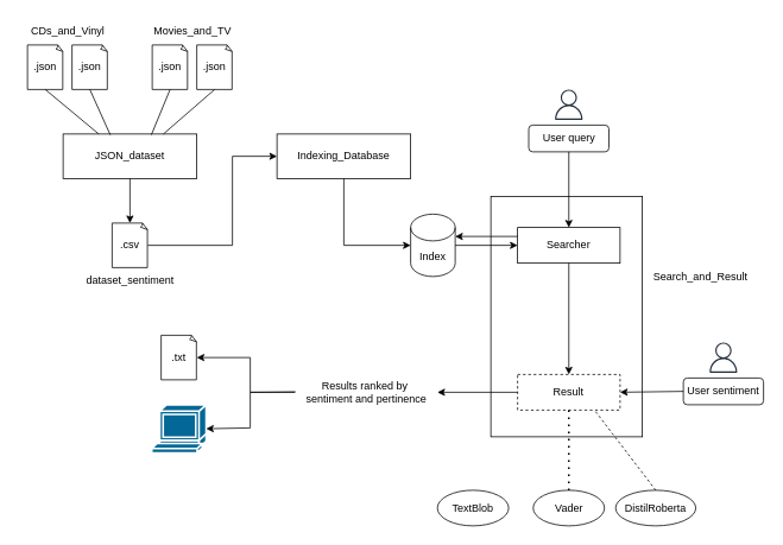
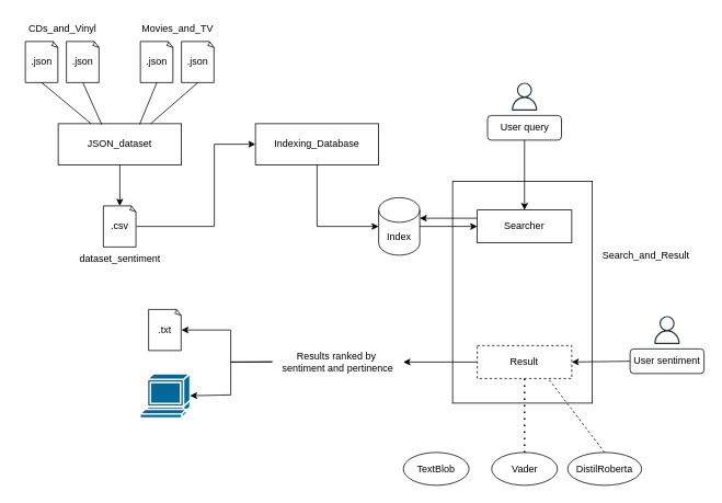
  <mxCell id="0" />
  <mxCell id="1" parent="0" />
  <mxCell id="2" value="" style="rounded=0;whiteSpace=wrap;html=1;" vertex="1" parent="1"><mxGeometry x="550" y="220" width="170" height="270" as="geometry" /></mxCell>
  <mxCell id="3" value=".json" style="whiteSpace=wrap;html=1;shape=mxgraph.basic.document" vertex="1" parent="1"><mxGeometry x="30" y="50" width="40" height="50" as="geometry" /></mxCell>
  <mxCell id="4" value=".json" style="whiteSpace=wrap;html=1;shape=mxgraph.basic.document" vertex="1" parent="1"><mxGeometry x="80" y="50" width="40" height="50" as="geometry" /></mxCell>
  <mxCell id="5" value=".json" style="whiteSpace=wrap;html=1;shape=mxgraph.basic.document" vertex="1" parent="1"><mxGeometry x="170" y="50" width="40" height="50" as="geometry" /></mxCell>
  <mxCell id="6" value=".json" style="whiteSpace=wrap;html=1;shape=mxgraph.basic.document" vertex="1" parent="1"><mxGeometry x="220" y="50" width="40" height="50" as="geometry" /></mxCell>
  <mxCell id="7" value="CDs_and_Vinyl" style="text;html=1;align=center;verticalAlign=middle;resizable=0;points=[];autosize=1;strokeColor=none;fillColor=none;" vertex="1" parent="1"><mxGeometry x="20" y="20" width="110" height="30" as="geometry" /></mxCell>
  <mxCell id="8" value="Movies_and_TV" style="text;html=1;align=center;verticalAlign=middle;resizable=0;points=[];autosize=1;strokeColor=none;fillColor=none;" vertex="1" parent="1"><mxGeometry x="160" y="20" width="110" height="30" as="geometry" /></mxCell>
  <mxCell id="9" value="JSON_dataset" style="rounded=0;whiteSpace=wrap;html=1;" vertex="1" parent="1"><mxGeometry x="70" y="150" width="150" height="50" as="geometry" /></mxCell>
  <mxCell id="10" value="" style="endArrow=none;html=1;rounded=0;entryX=0.5;entryY=1;entryDx=0;entryDy=0;entryPerimeter=0;exitX=0.353;exitY=0.02;exitDx=0;exitDy=0;exitPerimeter=0;" edge="1" parent="1" source="9" target="4"><mxGeometry width="50" height="50" relative="1" as="geometry"><mxPoint x="400" y="400" as="sourcePoint" /><mxPoint x="450" y="350" as="targetPoint" /></mxGeometry></mxCell>
  <mxCell id="11" value="" style="endArrow=none;html=1;rounded=0;entryX=0.5;entryY=1;entryDx=0;entryDy=0;entryPerimeter=0;" edge="1" parent="1" target="3"><mxGeometry width="50" height="50" relative="1" as="geometry"><mxPoint x="110" y="150" as="sourcePoint" /><mxPoint x="450" y="350" as="targetPoint" /></mxGeometry></mxCell>
  <mxCell id="12" value="" style="endArrow=none;html=1;rounded=0;entryX=0.5;entryY=1;entryDx=0;entryDy=0;entryPerimeter=0;exitX=0.66;exitY=0.02;exitDx=0;exitDy=0;exitPerimeter=0;" edge="1" parent="1" source="9" target="5"><mxGeometry width="50" height="50" relative="1" as="geometry"><mxPoint x="400" y="400" as="sourcePoint" /><mxPoint x="450" y="350" as="targetPoint" /></mxGeometry></mxCell>
  <mxCell id="13" value="" style="endArrow=none;html=1;rounded=0;entryX=0.5;entryY=1;entryDx=0;entryDy=0;entryPerimeter=0;exitX=0.75;exitY=0;exitDx=0;exitDy=0;" edge="1" parent="1" source="9" target="6"><mxGeometry width="50" height="50" relative="1" as="geometry"><mxPoint x="400" y="400" as="sourcePoint" /><mxPoint x="450" y="350" as="targetPoint" /></mxGeometry></mxCell>
  <mxCell id="14" value="" style="endArrow=classic;html=1;rounded=0;entryX=0.5;entryY=0;entryDx=0;entryDy=0;entryPerimeter=0;exitX=0.5;exitY=1;exitDx=0;exitDy=0;" edge="1" parent="1" source="9"><mxGeometry width="50" height="50" relative="1" as="geometry"><mxPoint x="400" y="400" as="sourcePoint" /><mxPoint x="145" y="250" as="targetPoint" /></mxGeometry></mxCell>
  <mxCell id="15" value=".csv" style="whiteSpace=wrap;html=1;shape=mxgraph.basic.document" vertex="1" parent="1"><mxGeometry x="125" y="250" width="40" height="50" as="geometry" /></mxCell>
  <mxCell id="16" value="" style="endArrow=classic;html=1;rounded=0;exitX=1;exitY=0.5;exitDx=0;exitDy=0;exitPerimeter=0;entryX=0;entryY=0.5;entryDx=0;entryDy=0;" edge="1" parent="1" source="15" target="17"><mxGeometry width="50" height="50" relative="1" as="geometry"><mxPoint x="400" y="400" as="sourcePoint" /><mxPoint x="300" y="275" as="targetPoint" /><Array as="points"><mxPoint x="260" y="275" /><mxPoint x="260" y="175" /></Array></mxGeometry></mxCell>
  <mxCell id="17" value="Indexing_Database" style="rounded=0;whiteSpace=wrap;html=1;" vertex="1" parent="1"><mxGeometry x="310" y="150" width="150" height="50" as="geometry" /></mxCell>
  <mxCell id="18" value="dataset_sentiment" style="text;html=1;align=center;verticalAlign=middle;resizable=0;points=[];autosize=1;strokeColor=none;fillColor=none;" vertex="1" parent="1"><mxGeometry x="85" y="300" width="120" height="30" as="geometry" /></mxCell>
  <mxCell id="19" value="Index" style="shape=cylinder3;whiteSpace=wrap;html=1;boundedLbl=1;backgroundOutline=1;size=15;" vertex="1" parent="1"><mxGeometry x="460" y="240" width="50" height="70" as="geometry" /></mxCell>
  <mxCell id="20" value="User query" style="rounded=1;whiteSpace=wrap;html=1;" vertex="1" parent="1"><mxGeometry x="592.5" y="140" width="90" height="30" as="geometry" /></mxCell>
  <mxCell id="21" value="" style="endArrow=classic;html=1;rounded=0;entryX=0;entryY=0.5;entryDx=0;entryDy=0;entryPerimeter=0;exitX=0.5;exitY=1;exitDx=0;exitDy=0;" edge="1" parent="1" source="17" target="19"><mxGeometry width="50" height="50" relative="1" as="geometry"><mxPoint x="400" y="400" as="sourcePoint" /><mxPoint x="450" y="350" as="targetPoint" /><Array as="points"><mxPoint x="385" y="275" /></Array></mxGeometry></mxCell>
  <mxCell id="22" value="" style="sketch=0;outlineConnect=0;fontColor=#232F3E;gradientColor=none;fillColor=#232F3D;strokeColor=none;dashed=0;verticalLabelPosition=bottom;verticalAlign=top;align=center;html=1;fontSize=12;fontStyle=0;aspect=fixed;pointerEvents=1;shape=mxgraph.aws4.user;" vertex="1" parent="1"><mxGeometry x="620.5" y="100" width="34" height="34" as="geometry" /></mxCell>
  <mxCell id="23" value="Searcher" style="rounded=0;whiteSpace=wrap;html=1;" vertex="1" parent="1"><mxGeometry x="580" y="255" width="115" height="40" as="geometry" /></mxCell>
  <mxCell id="24" value="Search_and_Result" style="text;html=1;align=center;verticalAlign=middle;resizable=0;points=[];autosize=1;strokeColor=none;fillColor=none;" vertex="1" parent="1"><mxGeometry x="720" y="295" width="130" height="30" as="geometry" /></mxCell>
  <mxCell id="25" value="" style="endArrow=classic;html=1;rounded=0;entryX=0.5;entryY=0;entryDx=0;entryDy=0;exitX=0.5;exitY=1;exitDx=0;exitDy=0;" edge="1" parent="1" source="20" target="23"><mxGeometry width="50" height="50" relative="1" as="geometry"><mxPoint x="400" y="380" as="sourcePoint" /><mxPoint x="450" y="330" as="targetPoint" /></mxGeometry></mxCell>
  <mxCell id="26" value="" style="endArrow=classic;html=1;rounded=0;entryX=1;entryY=0;entryDx=0;entryDy=25;entryPerimeter=0;exitX=0;exitY=0.25;exitDx=0;exitDy=0;" edge="1" parent="1" source="23" target="19"><mxGeometry width="50" height="50" relative="1" as="geometry"><mxPoint x="584" y="264" as="sourcePoint" /><mxPoint x="450" y="350" as="targetPoint" /></mxGeometry></mxCell>
  <mxCell id="27" value="" style="endArrow=classic;html=1;rounded=0;entryX=0;entryY=0.5;entryDx=0;entryDy=0;exitX=1;exitY=0.5;exitDx=0;exitDy=0;exitPerimeter=0;" edge="1" parent="1" source="19" target="23"><mxGeometry width="50" height="50" relative="1" as="geometry"><mxPoint x="400" y="400" as="sourcePoint" /><mxPoint x="450" y="350" as="targetPoint" /></mxGeometry></mxCell>
  <mxCell id="28" value="Result" style="rounded=0;whiteSpace=wrap;html=1;dashed=1;" vertex="1" parent="1"><mxGeometry x="580" y="420" width="115" height="40" as="geometry" /></mxCell>
- <mxCell id="29" value="" style="endArrow=classic;html=1;rounded=0;entryX=0.5;entryY=0;entryDx=0;entryDy=0;exitX=0.5;exitY=1;exitDx=0;exitDy=0;" edge="1" parent="1" source="23" target="28"><mxGeometry width="50" height="50" relative="1" as="geometry"><mxPoint x="400" y="400" as="sourcePoint" /><mxPoint x="450" y="350" as="targetPoint" /></mxGeometry></mxCell>
  <mxCell id="30" value="User sentiment" style="rounded=1;whiteSpace=wrap;html=1;" vertex="1" parent="1"><mxGeometry x="766" y="424" width="90" height="30" as="geometry" /></mxCell>
  <mxCell id="31" value="" style="sketch=0;outlineConnect=0;fontColor=#232F3E;gradientColor=none;fillColor=#232F3D;strokeColor=none;dashed=0;verticalLabelPosition=bottom;verticalAlign=top;align=center;html=1;fontSize=12;fontStyle=0;aspect=fixed;pointerEvents=1;shape=mxgraph.aws4.user;" vertex="1" parent="1"><mxGeometry x="794" y="384" width="34" height="34" as="geometry" /></mxCell>
  <mxCell id="32" value="" style="endArrow=classic;html=1;rounded=0;entryX=1;entryY=0.5;entryDx=0;entryDy=0;exitX=0;exitY=0.5;exitDx=0;exitDy=0;" edge="1" parent="1" source="30" target="28"><mxGeometry width="50" height="50" relative="1" as="geometry"><mxPoint x="400" y="400" as="sourcePoint" /><mxPoint x="450" y="350" as="targetPoint" /></mxGeometry></mxCell>
  <mxCell id="33" value="" style="endArrow=none;dashed=1;html=1;dashPattern=1 3;strokeWidth=2;rounded=0;exitX=0.5;exitY=1;exitDx=0;exitDy=0;entryX=0.5;entryY=0;entryDx=0;entryDy=0;" edge="1" parent="1" source="28" target="34"><mxGeometry width="50" height="50" relative="1" as="geometry"><mxPoint x="400" y="400" as="sourcePoint" /><mxPoint x="620" y="540" as="targetPoint" /></mxGeometry></mxCell>
  <mxCell id="34" value="Vader" style="ellipse;whiteSpace=wrap;html=1;" vertex="1" parent="1"><mxGeometry x="597.5" y="550" width="80" height="40" as="geometry" /></mxCell>
  <mxCell id="35" value="DistilRoberta" style="ellipse;whiteSpace=wrap;html=1;" vertex="1" parent="1"><mxGeometry x="690" y="550" width="90" height="40" as="geometry" /></mxCell>
  <mxCell id="36" value="TextBlob" style="ellipse;whiteSpace=wrap;html=1;" vertex="1" parent="1"><mxGeometry x="490" y="550" width="80" height="40" as="geometry" /></mxCell>
  <mxCell id="37" value="" style="endArrow=none;dashed=1;html=1;rounded=0;entryX=0.75;entryY=1;entryDx=0;entryDy=0;exitX=0.5;exitY=0;exitDx=0;exitDy=0;" edge="1" parent="1" source="35" target="28"><mxGeometry width="50" height="50" relative="1" as="geometry"><mxPoint x="400" y="400" as="sourcePoint" /><mxPoint x="450" y="350" as="targetPoint" /></mxGeometry></mxCell>
  <mxCell id="38" value="Results ranked by&amp;nbsp;&lt;br&gt;sentiment and pertinence" style="text;html=1;align=center;verticalAlign=middle;resizable=0;points=[];autosize=1;strokeColor=none;fillColor=none;" vertex="1" parent="1"><mxGeometry x="330" y="420" width="160" height="40" as="geometry" /></mxCell>
  <mxCell id="39" value="" style="endArrow=classic;html=1;rounded=0;exitX=0;exitY=0.5;exitDx=0;exitDy=0;" edge="1" parent="1" source="28" target="38"><mxGeometry width="50" height="50" relative="1" as="geometry"><mxPoint x="580" y="440" as="sourcePoint" /><mxPoint x="350" y="440" as="targetPoint" /></mxGeometry></mxCell>
  <mxCell id="40" value="" style="endArrow=classic;html=1;rounded=0;entryX=1;entryY=0.5;entryDx=0;entryDy=0;entryPerimeter=0;" edge="1" parent="1" source="38" target="41"><mxGeometry width="50" height="50" relative="1" as="geometry"><mxPoint x="400" y="400" as="sourcePoint" /><mxPoint x="250" y="440" as="targetPoint" /><Array as="points"><mxPoint x="280" y="440" /><mxPoint x="280" y="401" /></Array></mxGeometry></mxCell>
  <mxCell id="41" value=".txt" style="whiteSpace=wrap;html=1;shape=mxgraph.basic.document" vertex="1" parent="1"><mxGeometry x="180" y="376" width="40" height="50" as="geometry" /></mxCell>
  <mxCell id="42" value="" style="shape=mxgraph.cisco.computers_and_peripherals.terminal;html=1;pointerEvents=1;dashed=0;fillColor=#036897;strokeColor=#ffffff;strokeWidth=2;verticalLabelPosition=bottom;verticalAlign=top;align=center;outlineConnect=0;" vertex="1" parent="1"><mxGeometry x="169.5" y="454" width="61" height="54" as="geometry" /></mxCell>
  <mxCell id="43" value="" style="endArrow=classic;html=1;rounded=0;entryX=1;entryY=0.5;entryDx=0;entryDy=0;entryPerimeter=0;exitX=0.006;exitY=0.488;exitDx=0;exitDy=0;exitPerimeter=0;" edge="1" parent="1" source="38" target="42"><mxGeometry width="50" height="50" relative="1" as="geometry"><mxPoint x="400" y="400" as="sourcePoint" /><mxPoint x="450" y="350" as="targetPoint" /><Array as="points"><mxPoint x="280" y="440" /><mxPoint x="280" y="480" /></Array></mxGeometry></mxCell>
